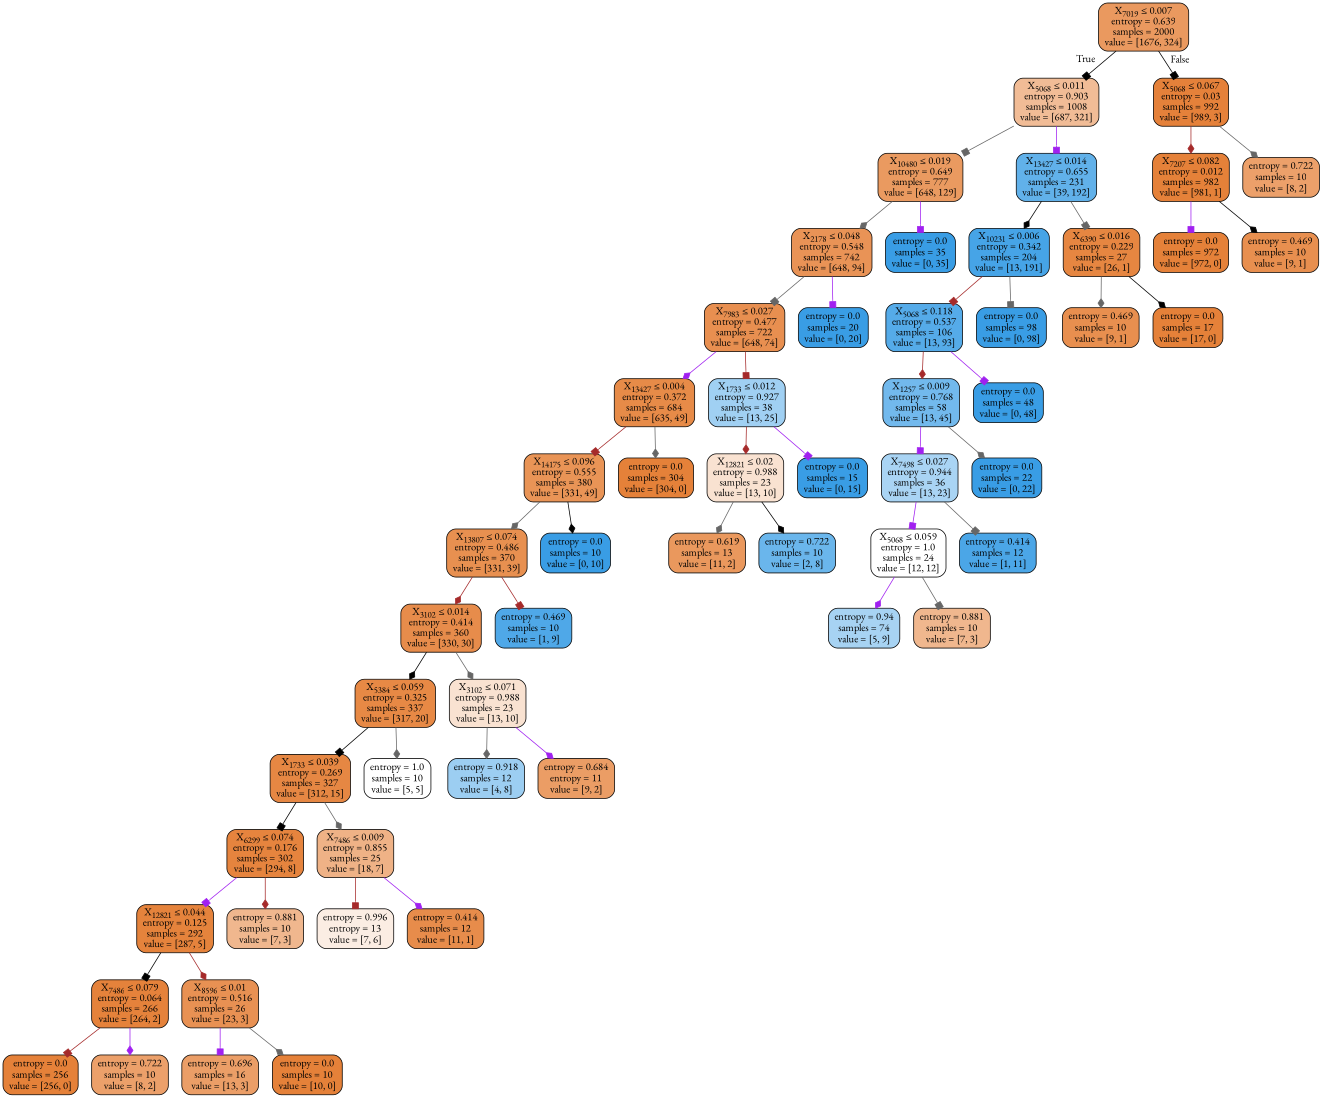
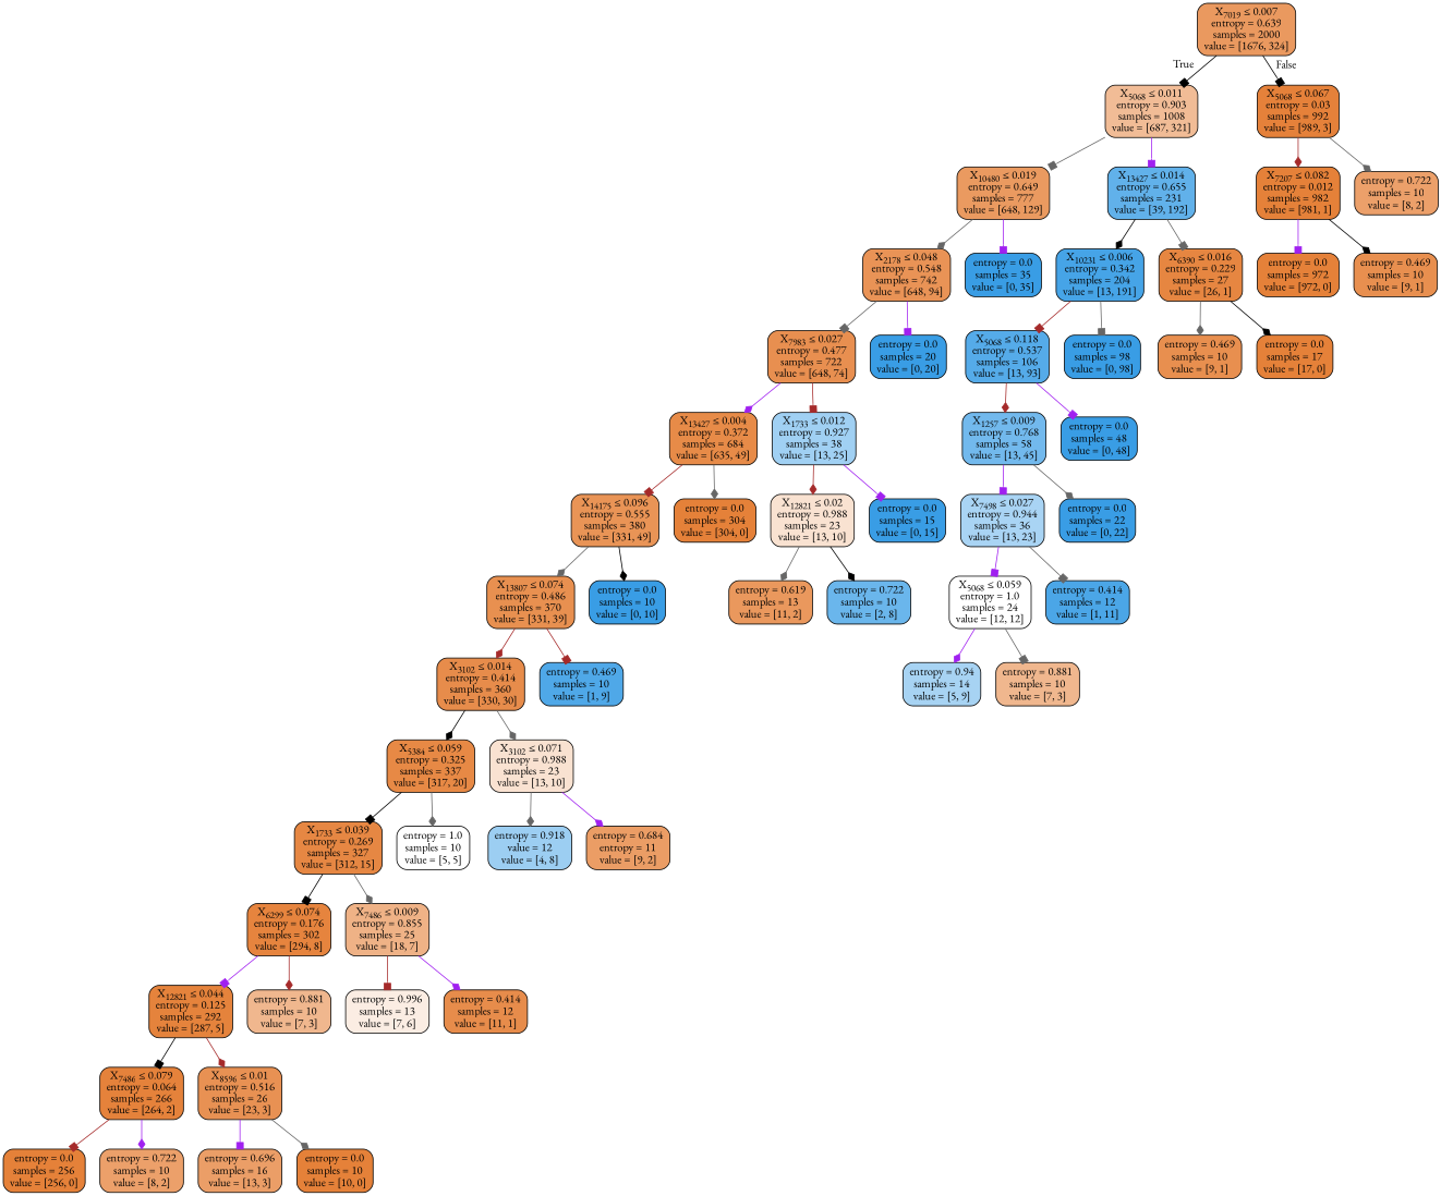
  digraph {
    fontname="EB Garamond"
    node [color=black fillcolor="#399de5" fontname="EB Garamond" shape=box style="filled, rounded"]
    edge [arrowhead=diamond color=gray40 fontname="EB Garamond"]
    n1 [fillcolor="#ea995f" label=<X<SUB>7019</SUB> &le; 0.007<br/>entropy = 0.639<br/>samples = 2000<br/>value = [1676, 324]>]
    n2 [fillcolor="#f1bc96" label=<X<SUB>5068</SUB> &le; 0.011<br/>entropy = 0.903<br/>samples = 1008<br/>value = [687, 321]>]
    n3 [fillcolor="#e5813a" label=<X<SUB>5068</SUB> &le; 0.067<br/>entropy = 0.03<br/>samples = 992<br/>value = [989, 3]>]
    n4 [fillcolor="#ea9a60" label=<X<SUB>10480</SUB> &le; 0.019<br/>entropy = 0.649<br/>samples = 777<br/>value = [648, 129]>]
    n5 [fillcolor="#61b1ea" label=<X<SUB>13427</SUB> &le; 0.014<br/>entropy = 0.655<br/>samples = 231<br/>value = [39, 192]>]
    n6 [fillcolor="#e58139" label=<X<SUB>7207</SUB> &le; 0.082<br/>entropy = 0.012<br/>samples = 982<br/>value = [981, 1]>]
    n7 [fillcolor="#eca06a" label=<entropy = 0.722<br/>samples = 10<br/>value = [8, 2]>]
    n8 [fillcolor="#e99356" label=<X<SUB>2178</SUB> &le; 0.048<br/>entropy = 0.548<br/>samples = 742<br/>value = [648, 94]>]
    n9 [label=<entropy = 0.0<br/>samples = 35<br/>value = [0, 35]>]
    n10 [fillcolor="#46a4e7" label=<X<SUB>10231</SUB> &le; 0.006<br/>entropy = 0.342<br/>samples = 204<br/>value = [13, 191]>]
    n11 [fillcolor="#e68641" label=<X<SUB>6390</SUB> &le; 0.016<br/>entropy = 0.229<br/>samples = 27<br/>value = [26, 1]>]
    n12 [fillcolor="#e88f50" label=<X<SUB>7983</SUB> &le; 0.027<br/>entropy = 0.477<br/>samples = 722<br/>value = [648, 74]>]
    n13 [label=<entropy = 0.0<br/>samples = 20<br/>value = [0, 20]>]
    n14 [fillcolor="#e78b48" label=<X<SUB>13427</SUB> &le; 0.004<br/>entropy = 0.372<br/>samples = 684<br/>value = [635, 49]>]
    n15 [fillcolor="#a0d0f3" label=<X<SUB>1733</SUB> &le; 0.012<br/>entropy = 0.927<br/>samples = 38<br/>value = [13, 25]>]
    n16 [fillcolor="#e99456" label=<X<SUB>14175</SUB> &le; 0.096<br/>entropy = 0.555<br/>samples = 380<br/>value = [331, 49]>]
    n17 [fillcolor="#e58139" label=<entropy = 0.0<br/>samples = 304<br/>value = [304, 0]>]
    n18 [fillcolor="#f9e2d1" label=<X<SUB>12821</SUB> &le; 0.02<br/>entropy = 0.988<br/>samples = 23<br/>value = [13, 10]>]
    n19 [label=<entropy = 0.0<br/>samples = 15<br/>value = [0, 15]>]
    n20 [fillcolor="#e89050" label=<X<SUB>13807</SUB> &le; 0.074<br/>entropy = 0.486<br/>samples = 370<br/>value = [331, 39]>]
    n21 [label=<entropy = 0.0<br/>samples = 10<br/>value = [0, 10]>]
    n22 [fillcolor="#e78c4b" label=<X<SUB>3102</SUB> &le; 0.014<br/>entropy = 0.414<br/>samples = 360<br/>value = [330, 30]>]
    n23 [fillcolor="#4fa8e8" label=<entropy = 0.469<br/>samples = 10<br/>value = [1, 9]>]
    n24 [fillcolor="#e78945" label=<X<SUB>5384</SUB> &le; 0.059<br/>entropy = 0.325<br/>samples = 337<br/>value = [317, 20]>]
    n25 [fillcolor="#f9e2d1" label=<X<SUB>3102</SUB> &le; 0.071<br/>entropy = 0.988<br/>samples = 23<br/>value = [13, 10]>]
    n26 [fillcolor="#e68743" label=<X<SUB>1733</SUB> &le; 0.039<br/>entropy = 0.269<br/>samples = 327<br/>value = [312, 15]>]
    n27 [fillcolor="#ffffff" label=<entropy = 1.0<br/>samples = 10<br/>value = [5, 5]>]
-   n28 [fillcolor="#9ccef2" label=<entropy = 0.918<br/>samples = 12<br/>value = [4, 8]>]
+   n28 [fillcolor="#9ccef2" label=<entropy = 0.918<br/>value = 12<br/>value = [4, 8]>]
    n29 [fillcolor="#eb9d65" label=<entropy = 0.684<br/>entropy = 11<br/>value = [9, 2]>]
    n30 [fillcolor="#e6843e" label=<X<SUB>6299</SUB> &le; 0.074<br/>entropy = 0.176<br/>samples = 302<br/>value = [294, 8]>]
    n31 [fillcolor="#efb286" label=<X<SUB>7486</SUB> &le; 0.009<br/>entropy = 0.855<br/>samples = 25<br/>value = [18, 7]>]
    n32 [fillcolor="#e5833c" label=<X<SUB>12821</SUB> &le; 0.044<br/>entropy = 0.125<br/>samples = 292<br/>value = [287, 5]>]
    n33 [fillcolor="#f0b78e" label=<entropy = 0.881<br/>samples = 10<br/>value = [7, 3]>]
-   n34 [fillcolor="#fbede3" label=<entropy = 0.996<br/>entropy = 13<br/>value = [7, 6]>]
+   n34 [fillcolor="#fbede3" label=<entropy = 0.996<br/>samples = 13<br/>value = [7, 6]>]
    n35 [fillcolor="#e78c4b" label=<entropy = 0.414<br/>samples = 12<br/>value = [11, 1]>]
    n36 [fillcolor="#e5823b" label=<X<SUB>7486</SUB> &le; 0.079<br/>entropy = 0.064<br/>samples = 266<br/>value = [264, 2]>]
    n37 [fillcolor="#e89153" label=<X<SUB>8596</SUB> &le; 0.01<br/>entropy = 0.516<br/>samples = 26<br/>value = [23, 3]>]
    n38 [fillcolor="#e58139" label=<entropy = 0.0<br/>samples = 256<br/>value = [256, 0]>]
    n39 [fillcolor="#eca06a" label=<entropy = 0.722<br/>samples = 10<br/>value = [8, 2]>]
    n40 [fillcolor="#eb9e67" label=<entropy = 0.696<br/>samples = 16<br/>value = [13, 3]>]
    n41 [fillcolor="#e58139" label=<entropy = 0.0<br/>samples = 10<br/>value = [10, 0]>]
    n42 [fillcolor="#ea985d" label=<entropy = 0.619<br/>samples = 13<br/>value = [11, 2]>]
    n43 [fillcolor="#6ab6ec" label=<entropy = 0.722<br/>samples = 10<br/>value = [2, 8]>]
    n44 [fillcolor="#55abe9" label=<X<SUB>5068</SUB> &le; 0.118<br/>entropy = 0.537<br/>samples = 106<br/>value = [13, 93]>]
    n45 [label=<entropy = 0.0<br/>samples = 98<br/>value = [0, 98]>]
    n46 [fillcolor="#e88f4f" label=<entropy = 0.469<br/>samples = 10<br/>value = [9, 1]>]
    n47 [fillcolor="#e58139" label=<entropy = 0.0<br/>samples = 17<br/>value = [17, 0]>]
    n48 [fillcolor="#72b9ed" label=<X<SUB>1257</SUB> &le; 0.009<br/>entropy = 0.768<br/>samples = 58<br/>value = [13, 45]>]
    n49 [label=<entropy = 0.0<br/>samples = 48<br/>value = [0, 48]>]
    n50 [fillcolor="#a9d4f4" label=<X<SUB>7498</SUB> &le; 0.027<br/>entropy = 0.944<br/>samples = 36<br/>value = [13, 23]>]
    n51 [label=<entropy = 0.0<br/>samples = 22<br/>value = [0, 22]>]
    n52 [fillcolor="#ffffff" label=<X<SUB>5068</SUB> &le; 0.059<br/>entropy = 1.0<br/>samples = 24<br/>value = [12, 12]>]
    n53 [fillcolor="#4ba6e7" label=<entropy = 0.414<br/>samples = 12<br/>value = [1, 11]>]
-   n54 [fillcolor="#a7d3f3" label=<entropy = 0.94<br/>samples = 74<br/>value = [5, 9]>]
+   n54 [fillcolor="#a7d3f3" label=<entropy = 0.94<br/>samples = 14<br/>value = [5, 9]>]
    n55 [fillcolor="#f0b78e" label=<entropy = 0.881<br/>samples = 10<br/>value = [7, 3]>]
    n56 [fillcolor="#e58139" label=<entropy = 0.0<br/>samples = 972<br/>value = [972, 0]>]
    n57 [fillcolor="#e88f4f" label=<entropy = 0.469<br/>samples = 10<br/>value = [9, 1]>]
    n1 -> n2 [arrowhead=box color=black headlabel=True labelangle=45 labeldistance=2.5]
    n1 -> n3 [arrowhead=box color=black headlabel=False labelangle=-45 labeldistance=2.5]
    n2 -> n4 [arrowhead=box]
    n2 -> n5 [arrowhead=box color=purple]
    n3 -> n6 [color=brown]
    n3 -> n7
    n4 -> n8
    n4 -> n9 [arrowhead=box color=purple]
    n5 -> n10 [color=black]
    n5 -> n11 [arrowhead=box]
    n6 -> n56 [arrowhead=box color=purple]
    n6 -> n57 [color=black]
    n8 -> n12 [arrowhead=box]
    n8 -> n13 [arrowhead=box color=purple]
    n10 -> n44 [arrowhead=box color=brown]
    n10 -> n45 [arrowhead=box]
    n11 -> n46
    n11 -> n47 [color=black]
    n12 -> n14 [color=purple]
    n12 -> n15 [arrowhead=box color=brown]
    n14 -> n16 [arrowhead=box color=brown]
    n14 -> n17
    n15 -> n18 [color=brown]
    n15 -> n19 [arrowhead=box color=purple]
    n16 -> n20
    n16 -> n21 [color=black]
    n18 -> n42
    n18 -> n43 [color=black]
    n20 -> n22 [color=brown]
    n20 -> n23 [arrowhead=box color=brown]
    n22 -> n24 [color=black]
    n22 -> n25
    n24 -> n26 [arrowhead=box color=black]
    n24 -> n27
    n25 -> n28
    n25 -> n29 [color=purple]
    n26 -> n30 [arrowhead=box color=black]
    n26 -> n31
    n30 -> n32 [arrowhead=box color=purple]
    n30 -> n33 [color=brown]
    n31 -> n34 [arrowhead=box color=brown]
    n31 -> n35 [color=purple]
    n32 -> n36 [arrowhead=box color=black]
    n32 -> n37 [color=brown]
    n36 -> n38 [arrowhead=box color=brown]
    n36 -> n39 [color=purple]
    n37 -> n40 [arrowhead=box color=purple]
    n37 -> n41
    n44 -> n48 [color=brown]
    n44 -> n49 [arrowhead=box color=purple]
    n48 -> n50 [arrowhead=box color=purple]
    n48 -> n51
    n50 -> n52 [arrowhead=box color=purple]
    n50 -> n53 [arrowhead=box]
    n52 -> n54 [color=purple]
    n52 -> n55 [arrowhead=box]
  }
